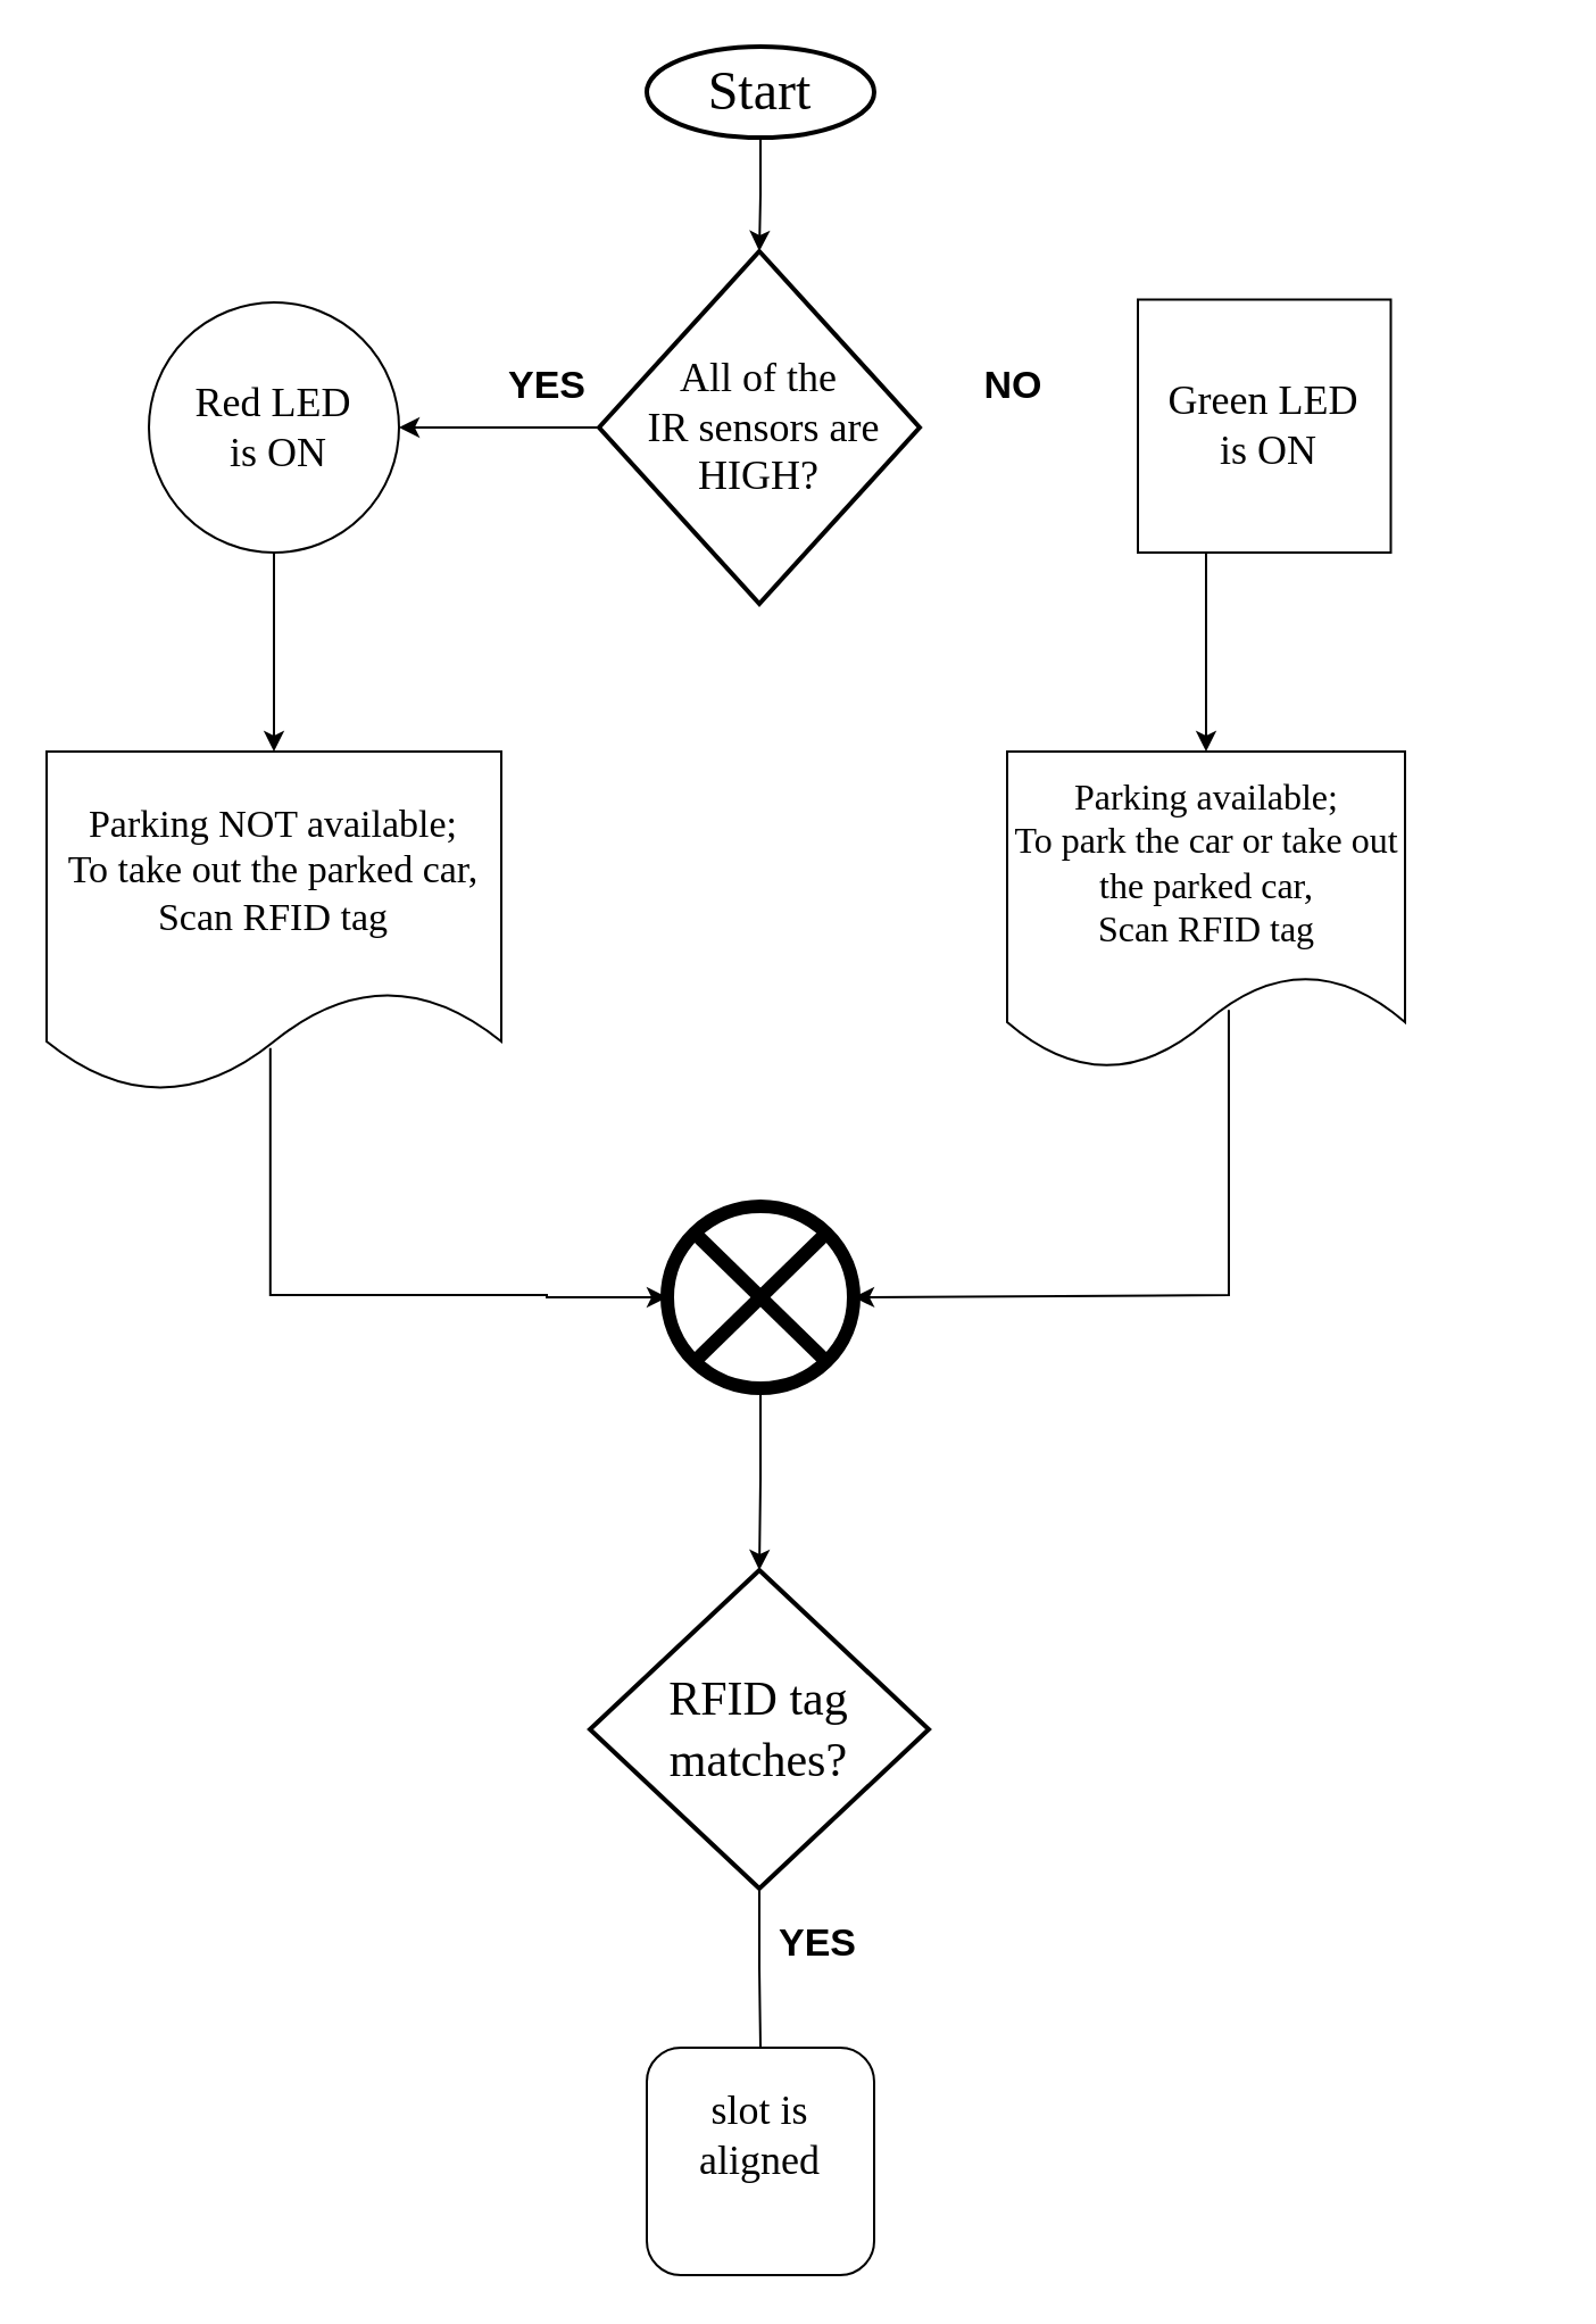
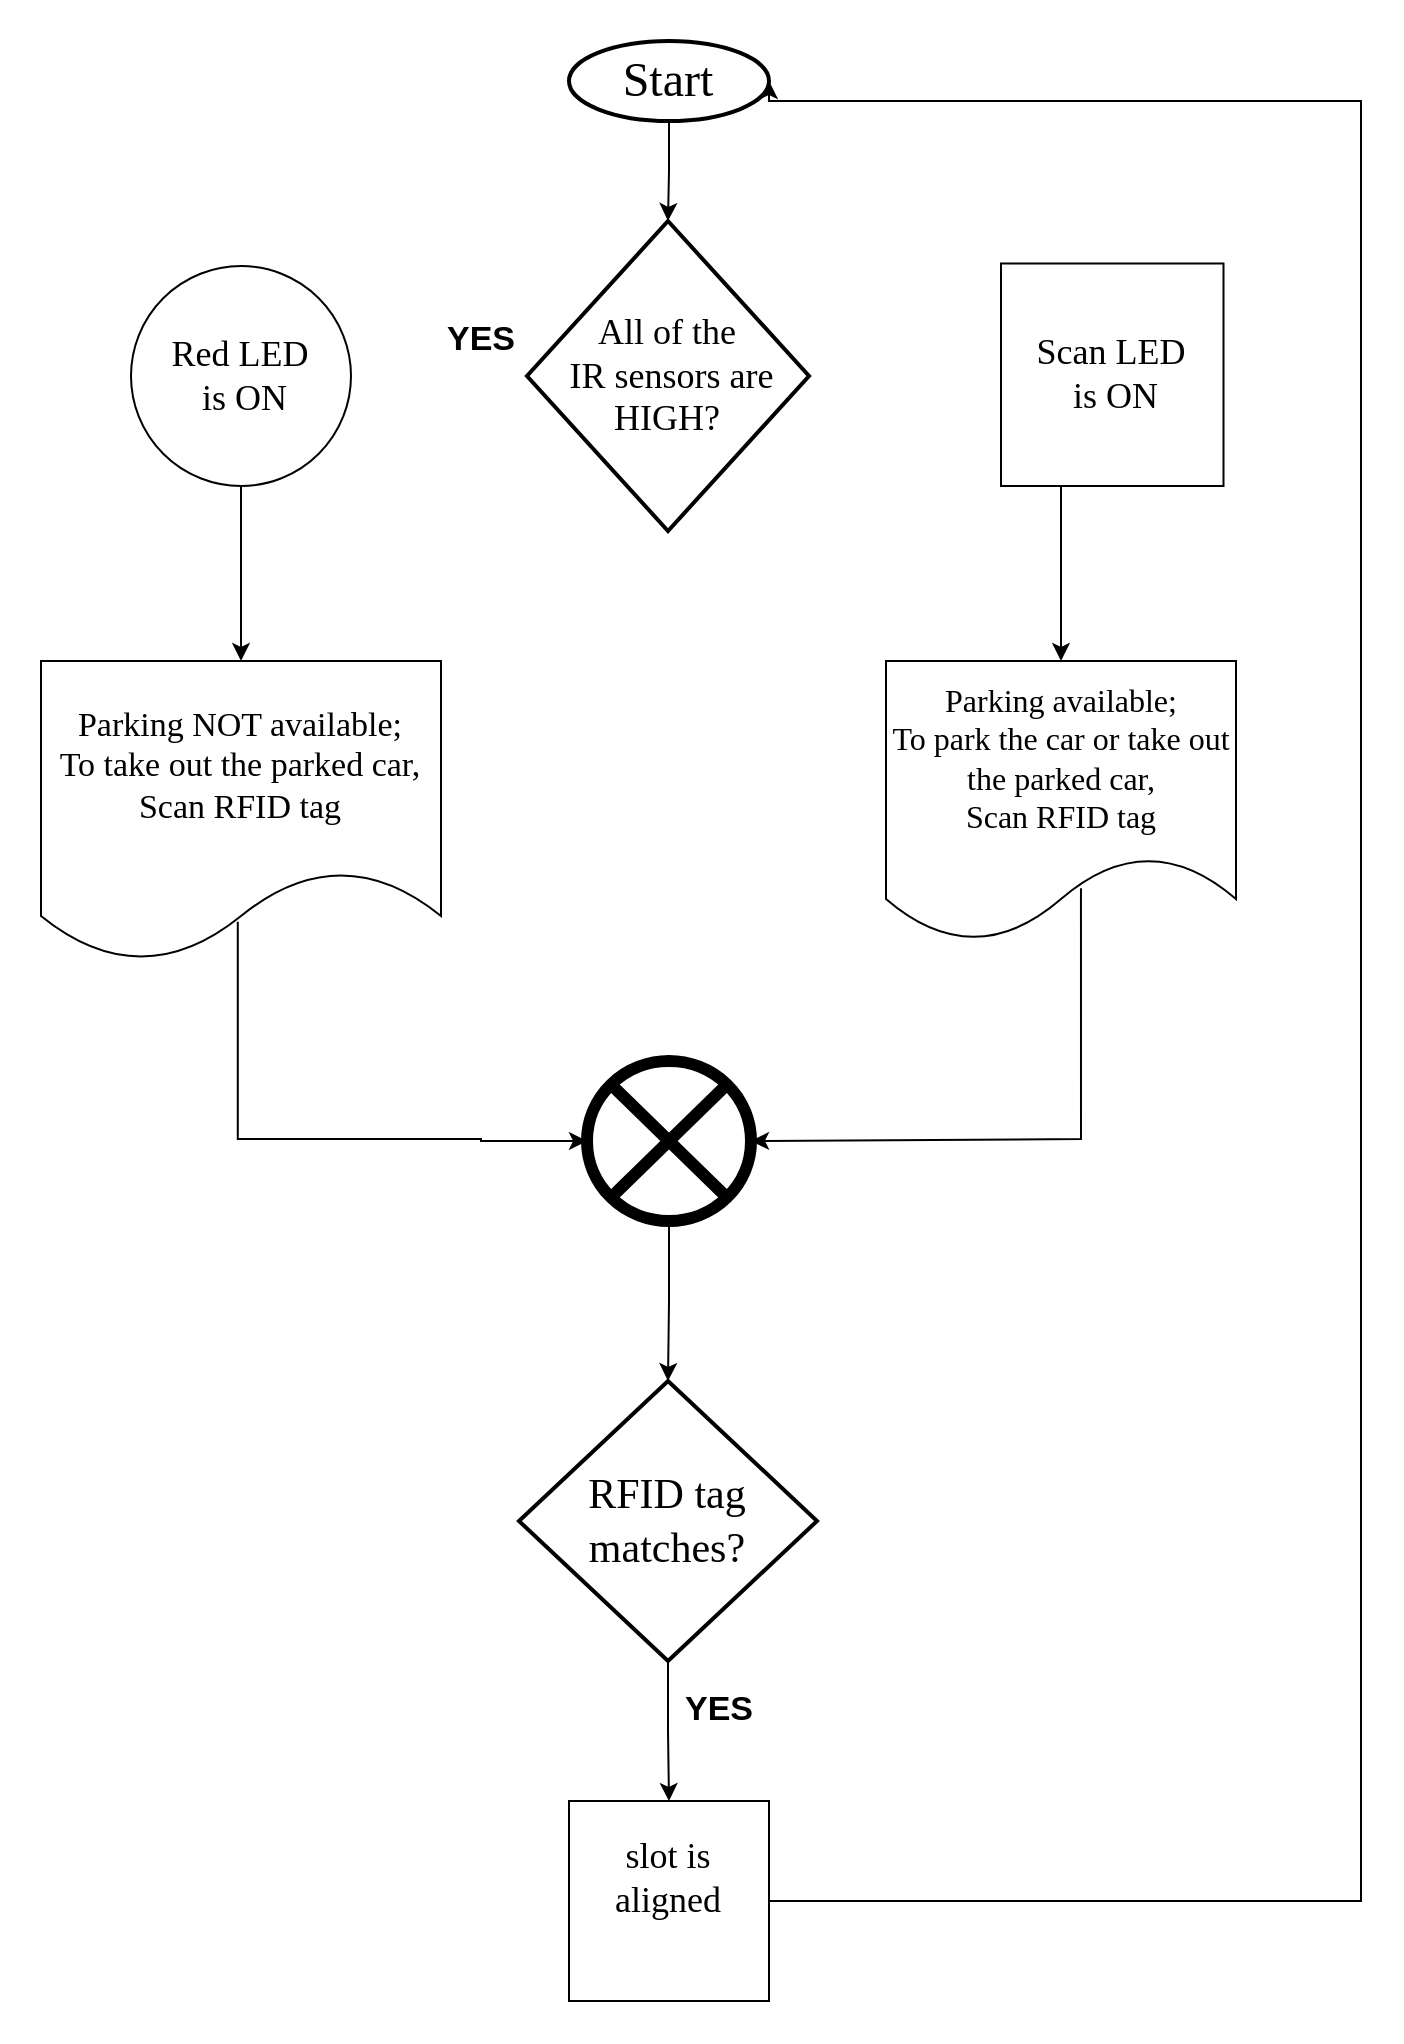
  <mxCell id="0" />
  <mxCell id="1" parent="0" />
+ <mxCell id="2" style="edgeStyle=orthogonalEdgeStyle;rounded=0;orthogonalLoop=1;jettySize=auto;html=1;exitX=1;exitY=0.5;exitDx=0;exitDy=0;entryX=1;entryY=0.5;entryDx=0;entryDy=0;entryPerimeter=0;" edge="1" parent="1" source="17" target="4"><mxGeometry relative="1" as="geometry"><mxPoint x="680" y="720" as="sourcePoint" /><Array as="points"><mxPoint x="680" y="950" /><mxPoint x="680" y="50" /></Array></mxGeometry></mxCell>
  <mxCell id="3" style="edgeStyle=orthogonalEdgeStyle;rounded=0;orthogonalLoop=1;jettySize=auto;html=1;exitX=0.5;exitY=1;exitDx=0;exitDy=0;exitPerimeter=0;entryX=0.5;entryY=0;entryDx=0;entryDy=0;entryPerimeter=0;" edge="1" parent="1" source="4" target="6"><mxGeometry relative="1" as="geometry" /></mxCell>
  <mxCell id="4" value="&lt;font face=&quot;Times New Roman&quot; style=&quot;font-size: 24px&quot;&gt;Start&lt;/font&gt;" style="strokeWidth=2;html=1;shape=mxgraph.flowchart.start_1;whiteSpace=wrap;" vertex="1" parent="1"><mxGeometry x="284" y="20" width="100" height="40" as="geometry" /></mxCell>
- <mxCell id="5" style="edgeStyle=orthogonalEdgeStyle;rounded=0;orthogonalLoop=1;jettySize=auto;html=1;exitX=0;exitY=0.5;exitDx=0;exitDy=0;exitPerimeter=0;" edge="1" parent="1" source="6" target="12"><mxGeometry relative="1" as="geometry" /></mxCell>
  <mxCell id="6" value="&lt;font face=&quot;Times New Roman&quot; style=&quot;font-size: 18px&quot;&gt;All of the&lt;br&gt;&amp;nbsp;IR sensors are &lt;br&gt;HIGH?&lt;/font&gt;" style="strokeWidth=2;html=1;shape=mxgraph.flowchart.decision;whiteSpace=wrap;" vertex="1" parent="1"><mxGeometry x="263" y="110" width="141" height="155" as="geometry" /></mxCell>
- <mxCell id="7" value="NO" style="text;html=1;align=center;verticalAlign=middle;resizable=0;points=[];autosize=1;strokeColor=none;fontStyle=1;fontSize=17;" vertex="1" parent="1"><mxGeometry x="425" y="155" width="40" height="30" as="geometry" /></mxCell>
  <mxCell id="8" style="edgeStyle=orthogonalEdgeStyle;rounded=0;orthogonalLoop=1;jettySize=auto;html=1;exitX=0.5;exitY=1;exitDx=0;exitDy=0;entryX=0.5;entryY=0;entryDx=0;entryDy=0;" edge="1" parent="1" source="9" target="13"><mxGeometry relative="1" as="geometry"><mxPoint x="530" y="300" as="targetPoint" /><Array as="points"><mxPoint x="530" y="280" /><mxPoint x="530" y="280" /></Array></mxGeometry></mxCell>
- <mxCell id="9" value="&lt;font face=&quot;Times New Roman&quot; style=&quot;font-size: 18px&quot;&gt;Green LED&lt;br&gt;&amp;nbsp;is ON&lt;/font&gt;" style="whiteSpace=wrap;html=1;aspect=fixed;" vertex="1" parent="1"><mxGeometry x="500" y="131.25" width="111.25" height="111.25" as="geometry" /></mxCell>
+ <mxCell id="9" value="&lt;font face=&quot;Times New Roman&quot; style=&quot;font-size: 18px&quot;&gt;Scan LED&lt;br&gt;&amp;nbsp;is ON&lt;/font&gt;" style="whiteSpace=wrap;html=1;aspect=fixed;" vertex="1" parent="1"><mxGeometry x="500" y="131.25" width="111.25" height="111.25" as="geometry" /></mxCell>
  <mxCell id="10" value="YES" style="text;html=1;align=center;verticalAlign=middle;resizable=0;points=[];autosize=1;strokeColor=none;fontSize=17;fontStyle=1" vertex="1" parent="1"><mxGeometry x="215" y="155" width="50" height="30" as="geometry" /></mxCell>
  <mxCell id="11" style="edgeStyle=orthogonalEdgeStyle;rounded=0;orthogonalLoop=1;jettySize=auto;html=1;exitX=0.5;exitY=1;exitDx=0;exitDy=0;entryX=0.5;entryY=0;entryDx=0;entryDy=0;" edge="1" parent="1" source="12" target="16"><mxGeometry relative="1" as="geometry"><mxPoint x="120" y="290" as="targetPoint" /></mxGeometry></mxCell>
  <mxCell id="12" value="&lt;font style=&quot;font-size: 18px&quot; face=&quot;Times New Roman&quot;&gt;Red LED&lt;br&gt;&amp;nbsp;is ON&lt;/font&gt;" style="ellipse;whiteSpace=wrap;html=1;aspect=fixed;" vertex="1" parent="1"><mxGeometry x="65" y="132.5" width="110" height="110" as="geometry" /></mxCell>
  <mxCell id="13" value="&lt;font face=&quot;Times New Roman&quot; style=&quot;font-size: 16px&quot;&gt;Parking available;&lt;br&gt;To park the car or take out the parked car,&lt;br&gt;Scan RFID tag&lt;/font&gt;" style="shape=document;whiteSpace=wrap;html=1;boundedLbl=1;" vertex="1" parent="1"><mxGeometry x="442.5" y="330" width="175" height="140" as="geometry" /></mxCell>
  <mxCell id="14" style="edgeStyle=orthogonalEdgeStyle;rounded=0;orthogonalLoop=1;jettySize=auto;html=1;strokeColor=#000000;entryX=0;entryY=0.5;entryDx=0;entryDy=0;entryPerimeter=0;exitX=0.492;exitY=0.869;exitDx=0;exitDy=0;exitPerimeter=0;" edge="1" parent="1" source="16" target="20"><mxGeometry relative="1" as="geometry"><mxPoint x="259" y="568.5" as="targetPoint" /><mxPoint x="120" y="445" as="sourcePoint" /><Array as="points"><mxPoint x="118" y="569" /><mxPoint x="240" y="569" /></Array></mxGeometry></mxCell>
  <mxCell id="15" style="edgeStyle=orthogonalEdgeStyle;rounded=0;orthogonalLoop=1;jettySize=auto;html=1;exitX=0.557;exitY=0.812;exitDx=0;exitDy=0;exitPerimeter=0;entryX=1;entryY=0.5;entryDx=0;entryDy=0;entryPerimeter=0;strokeColor=#000000;" edge="1" parent="1" source="13" target="20"><mxGeometry relative="1" as="geometry"><mxPoint x="409" y="568.5" as="targetPoint" /><Array as="points"><mxPoint x="540" y="569" /><mxPoint x="375" y="569" /></Array></mxGeometry></mxCell>
  <mxCell id="16" value="&lt;font style=&quot;font-size: 17px&quot; face=&quot;Times New Roman&quot;&gt;Parking NOT available;&lt;br&gt;To take out the parked car,&lt;br&gt;Scan RFID tag&lt;/font&gt;" style="shape=document;whiteSpace=wrap;html=1;boundedLbl=1;" vertex="1" parent="1"><mxGeometry x="20" y="330" width="200" height="150" as="geometry" /></mxCell>
- <mxCell id="17" value="&lt;font style=&quot;font-size: 18px&quot; face=&quot;Times New Roman&quot;&gt;slot is aligned&lt;br&gt;&lt;br&gt;&lt;/font&gt;" style="whiteSpace=wrap;html=1;aspect=fixed;rounded=1;" vertex="1" parent="1"><mxGeometry x="284" y="900" width="100" height="100" as="geometry" /></mxCell>
+ <mxCell id="17" value="&lt;font style=&quot;font-size: 18px&quot; face=&quot;Times New Roman&quot;&gt;slot is aligned&lt;br&gt;&lt;br&gt;&lt;/font&gt;" style="whiteSpace=wrap;html=1;aspect=fixed;" vertex="1" parent="1"><mxGeometry x="284" y="900" width="100" height="100" as="geometry" /></mxCell>
  <mxCell id="18" value="&lt;font style=&quot;font-size: 17px;&quot;&gt;YES&lt;/font&gt;" style="text;html=1;align=center;verticalAlign=middle;resizable=0;points=[];autosize=1;strokeColor=none;fontSize=17;fontStyle=1" vertex="1" parent="1"><mxGeometry x="334" y="840" width="50" height="30" as="geometry" /></mxCell>
  <mxCell id="19" style="edgeStyle=orthogonalEdgeStyle;rounded=0;orthogonalLoop=1;jettySize=auto;html=1;exitX=0.5;exitY=1;exitDx=0;exitDy=0;exitPerimeter=0;entryX=0.5;entryY=0;entryDx=0;entryDy=0;entryPerimeter=0;fontSize=17;strokeColor=#000000;" edge="1" parent="1" source="20" target="22"><mxGeometry relative="1" as="geometry" /></mxCell>
  <mxCell id="20" value="" style="verticalLabelPosition=bottom;verticalAlign=top;html=1;shape=mxgraph.flowchart.or;fontSize=17;strokeWidth=6;" vertex="1" parent="1"><mxGeometry x="293" y="530" width="82" height="80" as="geometry" /></mxCell>
- <mxCell id="21" style="edgeStyle=orthogonalEdgeStyle;rounded=0;orthogonalLoop=1;jettySize=auto;html=1;exitX=0.5;exitY=1;exitDx=0;exitDy=0;exitPerimeter=0;entryX=0.5;entryY=0;entryDx=0;entryDy=0;fontSize=17;strokeColor=#000000;endArrow=none;" edge="1" parent="1" source="22" target="17"><mxGeometry relative="1" as="geometry" /></mxCell>
+ <mxCell id="21" style="edgeStyle=orthogonalEdgeStyle;rounded=0;orthogonalLoop=1;jettySize=auto;html=1;exitX=0.5;exitY=1;exitDx=0;exitDy=0;exitPerimeter=0;entryX=0.5;entryY=0;entryDx=0;entryDy=0;fontSize=17;strokeColor=#000000;" edge="1" parent="1" source="22" target="17"><mxGeometry relative="1" as="geometry" /></mxCell>
  <mxCell id="22" value="&lt;font style=&quot;font-size: 21px&quot;&gt;&lt;font face=&quot;Times New Roman&quot; style=&quot;font-size: 21px&quot;&gt;RFID tag &lt;br&gt;matches&lt;/font&gt;&lt;font face=&quot;Times New Roman&quot; style=&quot;font-size: 21px&quot;&gt;?&lt;/font&gt;&lt;/font&gt;" style="strokeWidth=2;html=1;shape=mxgraph.flowchart.decision;whiteSpace=wrap;fontSize=17;" vertex="1" parent="1"><mxGeometry x="259" y="690" width="149" height="140" as="geometry" /></mxCell>
